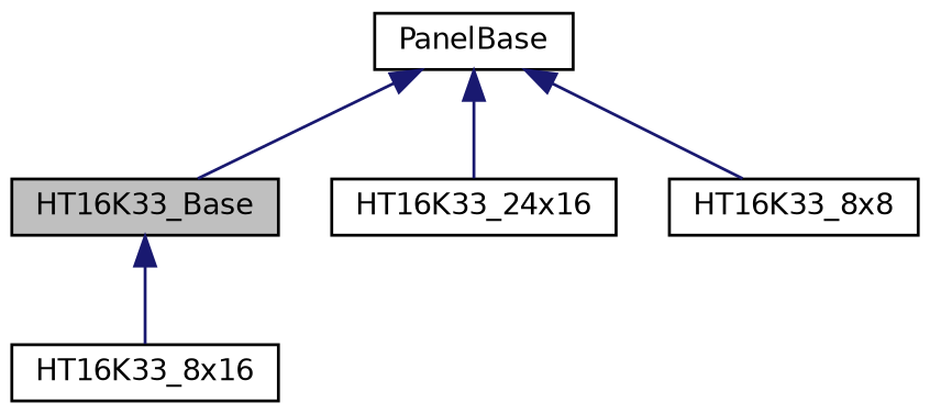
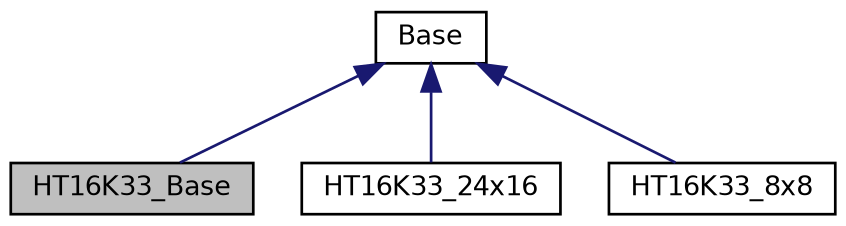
  digraph {
    node [color=black fillcolor=white fontname=Helvetica fontsize=10 shape=record style=filled]
    edge [color=midnightblue dir=back fontname=Helvetica fontsize=10 labelfontname=Helvetica labelfontsize=10 style=solid]
    n1 [fillcolor=grey75 fontcolor=black height=0.2 label=HT16K33_Base width=0.4]
-   n2 [height=0.2 label=HT16K33_8x16 width=0.4]
    n3 [height=0.2 label=HT16K33_24x16 width=0.4]
    n4 [height=0.2 label=HT16K33_8x8 width=0.4]
-   n5 [height=0.2 label=PanelBase width=0.4]
-   n1 -> n2
+   n5 [height=0.2 label=Base width=0.4]
    n5 -> n1
    n5 -> n3
    n5 -> n4
  }
